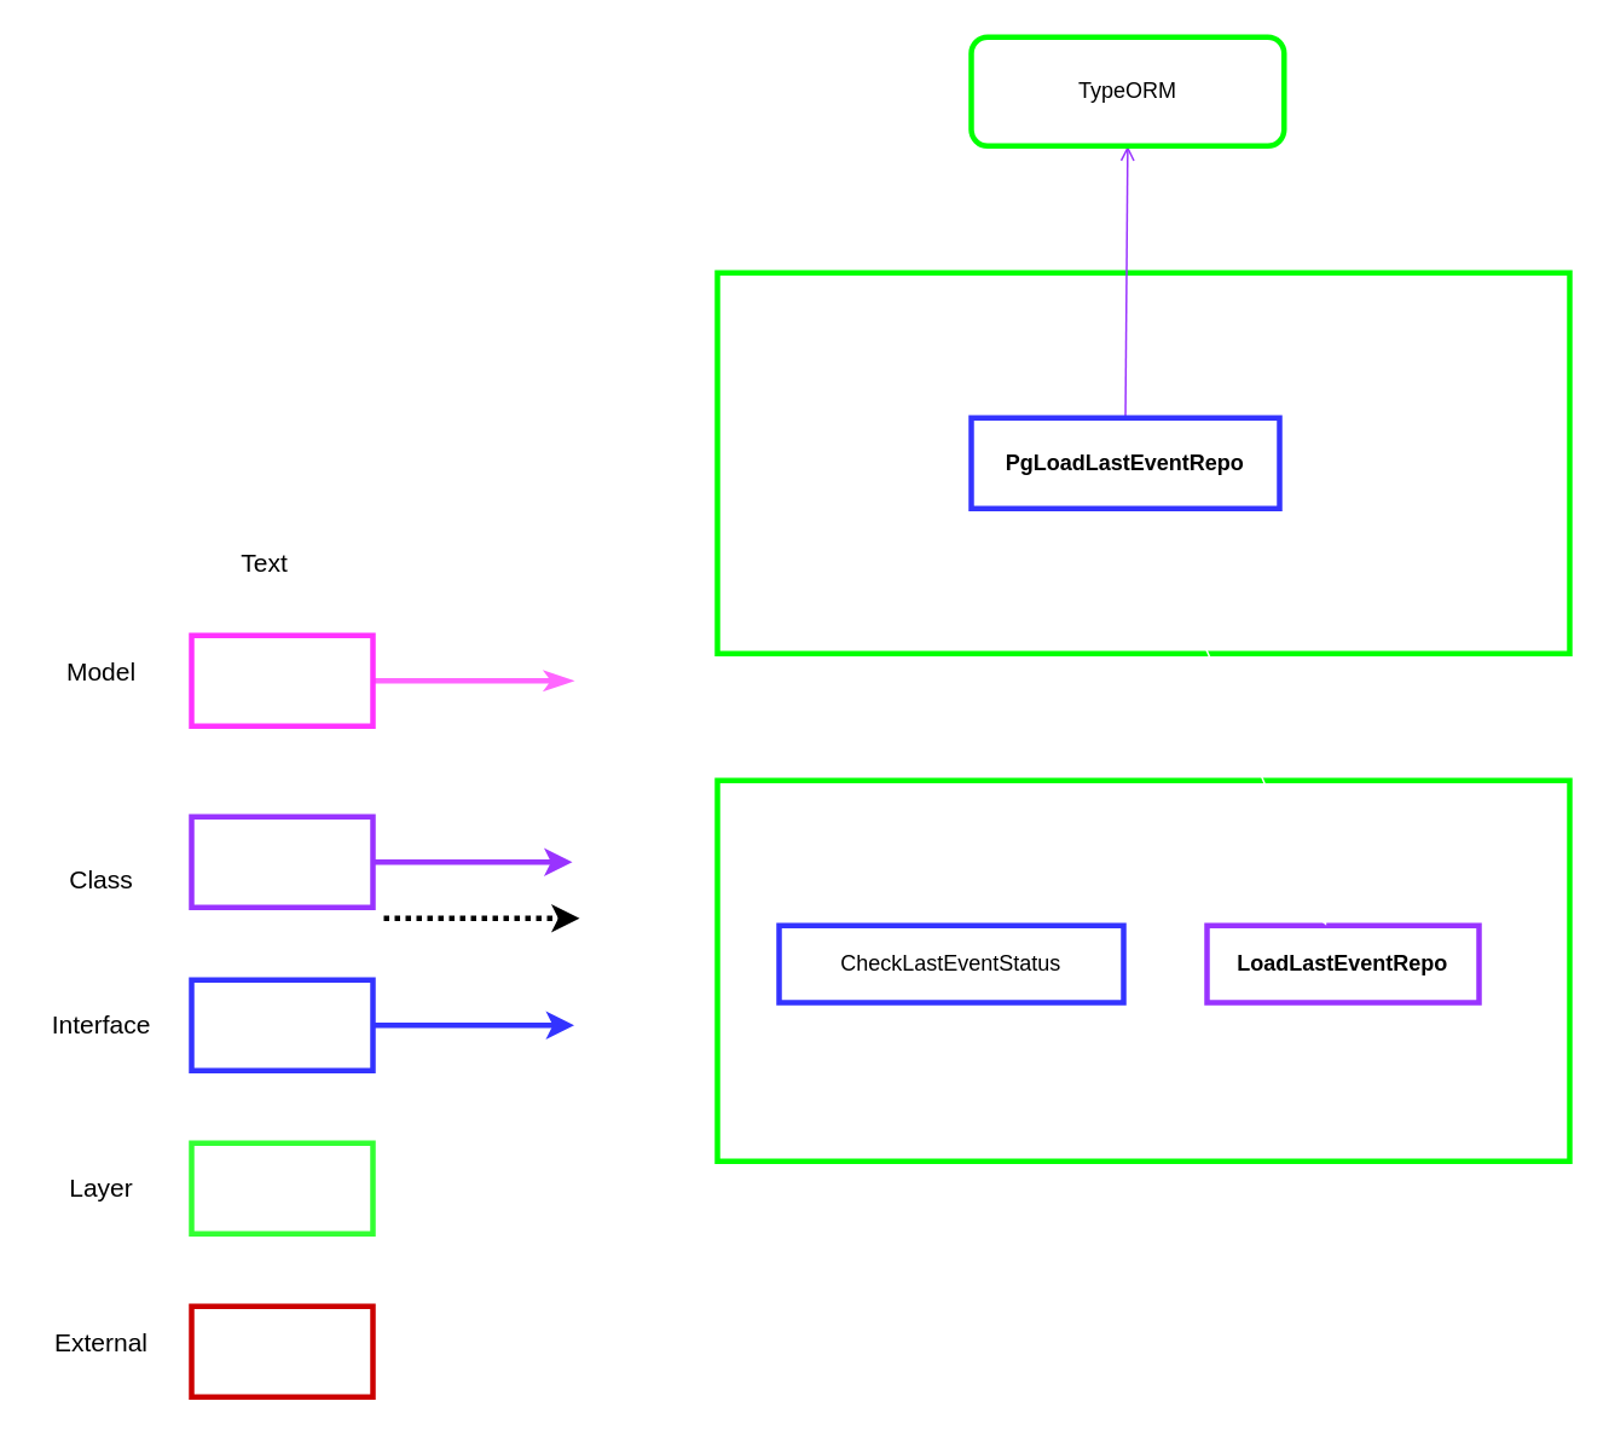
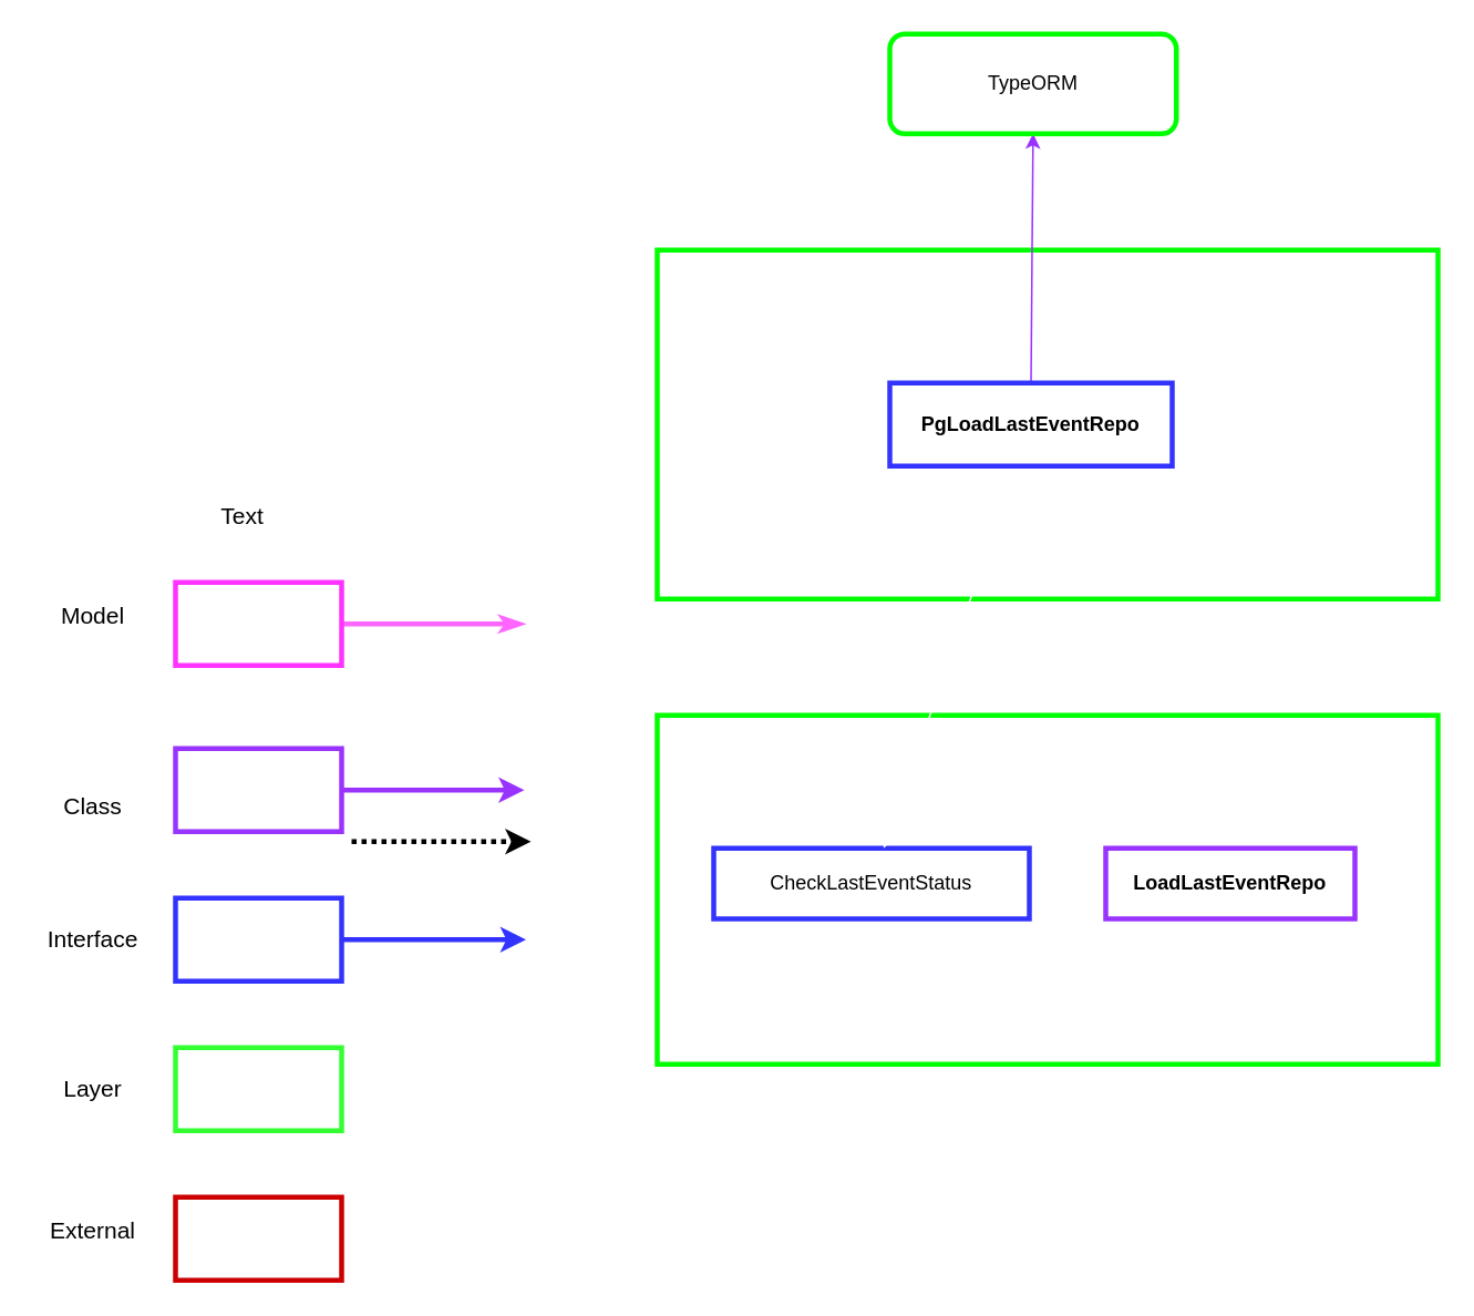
  <mxCell id="0" />
  <mxCell id="1" parent="0" />
  <mxCell id="2" style="edgeStyle=none;html=1;exitX=1;exitY=0.5;exitDx=0;exitDy=0;targetPerimeterSpacing=0;strokeWidth=3;strokeColor=#FF66FF;endArrow=classicThin;endFill=1;" parent="1" source="3" edge="1"><mxGeometry relative="1" as="geometry"><mxPoint x="315" y="375" as="targetPoint" /></mxGeometry></mxCell>
  <mxCell id="3" value="" style="whiteSpace=wrap;html=1;strokeColor=#FF33FF;strokeWidth=3;" parent="1" vertex="1"><mxGeometry x="105" y="350" width="100" height="50" as="geometry" /></mxCell>
  <mxCell id="4" style="edgeStyle=none;html=1;targetPerimeterSpacing=0;strokeWidth=3;strokeColor=#9933FF;" parent="1" source="5" edge="1"><mxGeometry relative="1" as="geometry"><mxPoint x="315" y="475" as="targetPoint" /><Array as="points"><mxPoint x="279" y="475" /></Array></mxGeometry></mxCell>
  <mxCell id="5" value="" style="whiteSpace=wrap;html=1;strokeWidth=3;strokeColor=#9933FF;" parent="1" vertex="1"><mxGeometry x="105" y="450" width="100" height="50" as="geometry" /></mxCell>
  <mxCell id="6" value="" style="whiteSpace=wrap;html=1;strokeWidth=3;strokeColor=#33FF33;" parent="1" vertex="1"><mxGeometry x="105" y="630" width="100" height="50" as="geometry" /></mxCell>
  <mxCell id="7" style="edgeStyle=none;html=1;targetPerimeterSpacing=0;strokeWidth=3;strokeColor=#3333FF;" parent="1" source="8" edge="1"><mxGeometry relative="1" as="geometry"><mxPoint x="316" y="565" as="targetPoint" /><Array as="points"><mxPoint x="268" y="565" /></Array></mxGeometry></mxCell>
  <mxCell id="8" value="" style="whiteSpace=wrap;html=1;strokeColor=#3333FF;strokeWidth=3;" parent="1" vertex="1"><mxGeometry x="105" y="540" width="100" height="50" as="geometry" /></mxCell>
  <mxCell id="9" value="" style="whiteSpace=wrap;html=1;strokeColor=#00FF00;strokeWidth=3;" parent="1" vertex="1"><mxGeometry x="395" y="150" width="470" height="210" as="geometry" /></mxCell>
  <mxCell id="10" value="" style="whiteSpace=wrap;html=1;strokeColor=#00FF00;strokeWidth=3;" parent="1" vertex="1"><mxGeometry x="395" y="430" width="470" height="210" as="geometry" /></mxCell>
  <mxCell id="11" style="edgeStyle=none;html=1;entryX=0;entryY=0.5;entryDx=0;entryDy=0;targetPerimeterSpacing=0;strokeColor=#FFFFFF;strokeWidth=1;" parent="1" source="12" target="13" edge="1"><mxGeometry relative="1" as="geometry" /></mxCell>
  <mxCell id="12" value="CheckLastEventStatus" style="whiteSpace=wrap;html=1;strokeColor=#3333FF;strokeWidth=3;" parent="1" vertex="1"><mxGeometry x="429" y="510" width="190" height="42.5" as="geometry" /></mxCell>
  <mxCell id="13" value="LoadLastEventRepo" style="whiteSpace=wrap;html=1;strokeColor=#9933FF;strokeWidth=3;fontStyle=1" parent="1" vertex="1"><mxGeometry x="665" y="510" width="150" height="42.5" as="geometry" /></mxCell>
- <mxCell id="14" style="edgeStyle=none;html=1;targetPerimeterSpacing=0;strokeColor=#FFFFFF;strokeWidth=1;" parent="1" source="16" target="13" edge="1"><mxGeometry relative="1" as="geometry" /></mxCell>
- <mxCell id="15" style="edgeStyle=none;html=1;exitX=0.5;exitY=0;exitDx=0;exitDy=0;entryX=0.5;entryY=1;entryDx=0;entryDy=0;targetPerimeterSpacing=0;strokeColor=#9933FF;strokeWidth=1;endArrow=open;" parent="1" source="16" target="17" edge="1"><mxGeometry relative="1" as="geometry" /></mxCell>
+ <mxCell id="14" style="edgeStyle=none;html=1;targetPerimeterSpacing=0;strokeColor=#FFFFFF;strokeWidth=1;" parent="1" source="16" target="12" edge="1"><mxGeometry relative="1" as="geometry" /></mxCell>
+ <mxCell id="15" style="edgeStyle=none;html=1;exitX=0.5;exitY=0;exitDx=0;exitDy=0;entryX=0.5;entryY=1;entryDx=0;entryDy=0;targetPerimeterSpacing=0;strokeColor=#9933FF;strokeWidth=1;" parent="1" source="16" target="17" edge="1"><mxGeometry relative="1" as="geometry" /></mxCell>
  <mxCell id="16" value="PgLoadLastEventRepo" style="whiteSpace=wrap;html=1;strokeColor=#3333FF;strokeWidth=3;fontStyle=1" parent="1" vertex="1"><mxGeometry x="535" y="230" width="170" height="50" as="geometry" /></mxCell>
  <mxCell id="17" value="TypeORM" style="whiteSpace=wrap;html=1;strokeColor=#00FF00;strokeWidth=3;rounded=1;" parent="1" vertex="1"><mxGeometry x="535" y="20" width="172.5" height="60" as="geometry" /></mxCell>
  <mxCell id="18" value="&lt;font style=&quot;font-size: 14px&quot;&gt;Model&lt;/font&gt;" style="text;html=1;align=center;verticalAlign=middle;resizable=0;points=[];autosize=1;strokeColor=none;fillColor=none;" parent="1" vertex="1"><mxGeometry x="30" y="360" width="50" height="20" as="geometry" /></mxCell>
  <mxCell id="19" value="&lt;p style=&quot;line-height: 1.2&quot;&gt;&lt;font style=&quot;font-size: 14px&quot;&gt;Text&lt;/font&gt;&lt;/p&gt;" style="text;html=1;align=center;verticalAlign=middle;resizable=0;points=[];autosize=1;strokeColor=none;fillColor=none;" parent="1" vertex="1"><mxGeometry x="125" y="285" width="40" height="50" as="geometry" /></mxCell>
  <mxCell id="20" value="Class" style="text;html=1;align=center;verticalAlign=middle;resizable=0;points=[];autosize=1;strokeColor=none;fillColor=none;fontSize=14;" parent="1" vertex="1"><mxGeometry x="30" y="475" width="50" height="20" as="geometry" /></mxCell>
  <mxCell id="21" value="Interface" style="text;html=1;align=center;verticalAlign=middle;resizable=0;points=[];autosize=1;strokeColor=none;fillColor=none;fontSize=14;" parent="1" vertex="1"><mxGeometry x="20" y="555" width="70" height="20" as="geometry" /></mxCell>
  <mxCell id="22" value="" style="whiteSpace=wrap;html=1;strokeWidth=3;strokeColor=#CC0000;" parent="1" vertex="1"><mxGeometry x="105" y="720" width="100" height="50" as="geometry" /></mxCell>
  <mxCell id="23" value="Layer&lt;br&gt;" style="text;html=1;align=center;verticalAlign=middle;resizable=0;points=[];autosize=1;strokeColor=none;fillColor=none;fontSize=14;" parent="1" vertex="1"><mxGeometry x="30" y="645" width="50" height="20" as="geometry" /></mxCell>
  <mxCell id="24" value="External" style="text;html=1;align=center;verticalAlign=middle;resizable=0;points=[];autosize=1;strokeColor=none;fillColor=none;fontSize=14;" parent="1" vertex="1"><mxGeometry x="20" y="730" width="70" height="20" as="geometry" /></mxCell>
  <mxCell id="25" style="edgeStyle=none;html=1;strokeWidth=3;dashed=1;dashPattern=1 1;" edge="1" parent="1"><mxGeometry relative="1" as="geometry"><mxPoint x="319" y="506" as="targetPoint" /><mxPoint x="211" y="506" as="sourcePoint" /></mxGeometry></mxCell>
